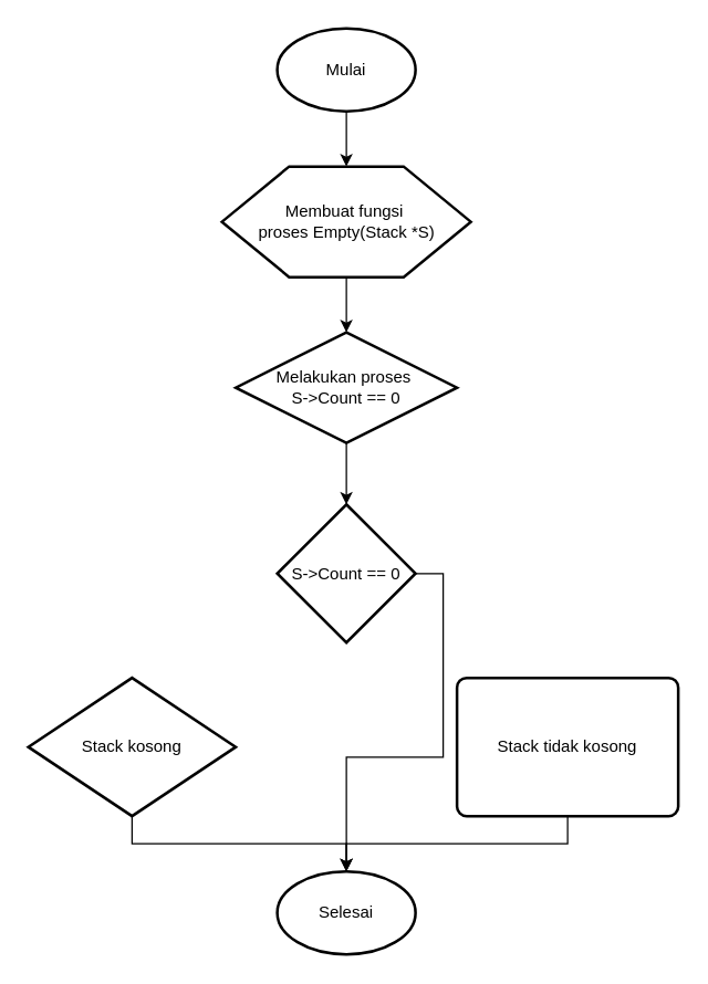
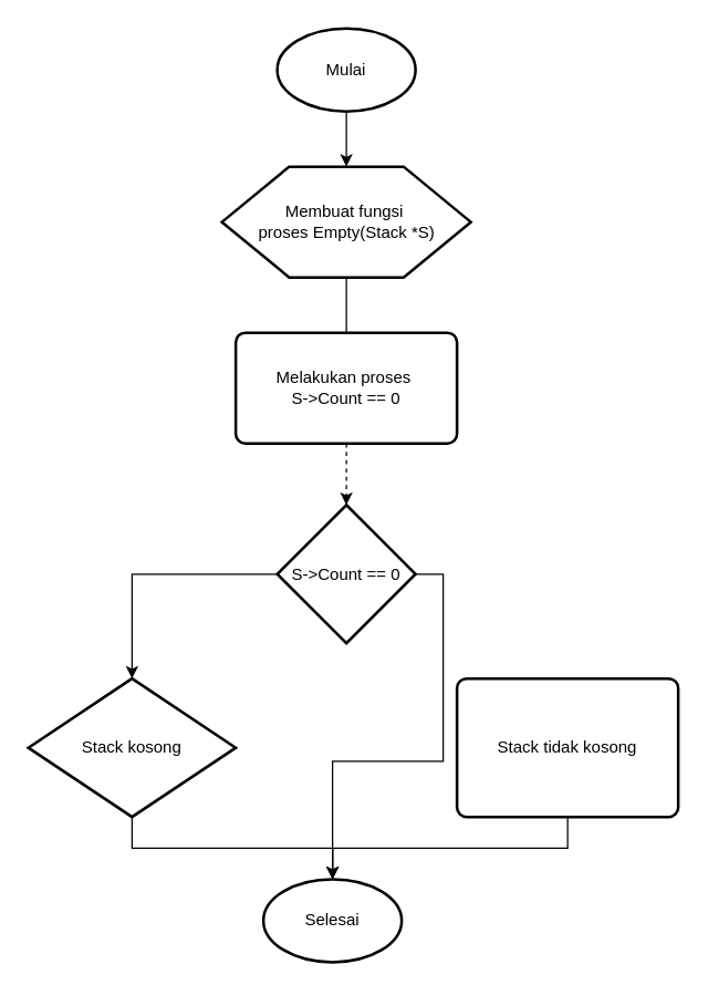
  <mxCell id="0" />
  <mxCell id="1" parent="0" />
  <mxCell id="2" style="edgeStyle=orthogonalEdgeStyle;rounded=0;orthogonalLoop=1;jettySize=auto;html=1;exitX=0.5;exitY=1;exitDx=0;exitDy=0;exitPerimeter=0;entryX=0.5;entryY=0;entryDx=0;entryDy=0;" edge="1" parent="1" source="3" target="6"><mxGeometry relative="1" as="geometry" /></mxCell>
  <mxCell id="3" value="Mulai" style="strokeWidth=2;html=1;shape=mxgraph.flowchart.start_1;whiteSpace=wrap;" vertex="1" parent="1"><mxGeometry x="200" y="20" width="100" height="60" as="geometry" /></mxCell>
- <mxCell id="4" value="Selesai" style="strokeWidth=2;html=1;shape=mxgraph.flowchart.start_1;whiteSpace=wrap;" vertex="1" parent="1"><mxGeometry x="200" y="630" width="100" height="60" as="geometry" /></mxCell>
- <mxCell id="5" style="edgeStyle=orthogonalEdgeStyle;rounded=0;orthogonalLoop=1;jettySize=auto;html=1;exitX=0.5;exitY=1;exitDx=0;exitDy=0;entryX=0.5;entryY=0;entryDx=0;entryDy=0;" edge="1" parent="1" source="6" target="7"><mxGeometry relative="1" as="geometry" /></mxCell>
+ <mxCell id="4" value="Selesai" style="strokeWidth=2;html=1;shape=mxgraph.flowchart.start_1;whiteSpace=wrap;" vertex="1" parent="1"><mxGeometry x="190" y="635" width="100" height="60" as="geometry" /></mxCell>
+ <mxCell id="5" style="edgeStyle=orthogonalEdgeStyle;rounded=0;orthogonalLoop=1;jettySize=auto;html=1;exitX=0.5;exitY=1;exitDx=0;exitDy=0;entryX=0.5;entryY=0;entryDx=0;entryDy=0;endArrow=none;" edge="1" parent="1" source="6" target="7"><mxGeometry relative="1" as="geometry" /></mxCell>
  <mxCell id="6" value="Membuat fungsi&amp;nbsp;&lt;div&gt;proses Empty(Stack *S)&lt;/div&gt;" style="verticalLabelPosition=middle;verticalAlign=middle;html=1;shape=hexagon;perimeter=hexagonPerimeter2;arcSize=6;size=0.27;strokeWidth=2;labelPosition=center;align=center;" vertex="1" parent="1"><mxGeometry x="160" y="120" width="180" height="80" as="geometry" /></mxCell>
- <mxCell id="7" value="Melakukan proses&amp;nbsp;&lt;div&gt;S-&amp;gt;Count == 0&lt;/div&gt;" style="rhombus;whiteSpace=wrap;html=1;absoluteArcSize=1;arcSize=14;strokeWidth=2;" vertex="1" parent="1"><mxGeometry x="170" y="240" width="160" height="80" as="geometry" /></mxCell>
+ <mxCell id="7" value="Melakukan proses&amp;nbsp;&lt;div&gt;S-&amp;gt;Count == 0&lt;/div&gt;" style="rounded=1;whiteSpace=wrap;html=1;absoluteArcSize=1;arcSize=14;strokeWidth=2;" vertex="1" parent="1"><mxGeometry x="170" y="240" width="160" height="80" as="geometry" /></mxCell>
+ <mxCell id="8" style="edgeStyle=orthogonalEdgeStyle;rounded=0;orthogonalLoop=1;jettySize=auto;html=1;exitX=0;exitY=0.5;exitDx=0;exitDy=0;exitPerimeter=0;entryX=0.5;entryY=0;entryDx=0;entryDy=0;" edge="1" parent="1" source="10" target="13"><mxGeometry relative="1" as="geometry" /></mxCell>
  <mxCell id="9" style="edgeStyle=orthogonalEdgeStyle;rounded=0;orthogonalLoop=1;jettySize=auto;html=1;exitX=1;exitY=0.5;exitDx=0;exitDy=0;exitPerimeter=0;" edge="1" parent="1" source="10" target="4"><mxGeometry relative="1" as="geometry" /></mxCell>
  <mxCell id="10" value="S-&amp;gt;Count == 0" style="strokeWidth=2;html=1;shape=mxgraph.flowchart.decision;whiteSpace=wrap;" vertex="1" parent="1"><mxGeometry x="200" y="364.5" width="100" height="100" as="geometry" /></mxCell>
  <mxCell id="11" value="Stack tidak kosong" style="rounded=1;whiteSpace=wrap;html=1;absoluteArcSize=1;arcSize=14;strokeWidth=2;" vertex="1" parent="1"><mxGeometry x="330" y="490" width="160" height="100" as="geometry" /></mxCell>
  <mxCell id="12" style="edgeStyle=orthogonalEdgeStyle;rounded=0;orthogonalLoop=1;jettySize=auto;html=1;exitX=0.5;exitY=1;exitDx=0;exitDy=0;" edge="1" parent="1" source="13" target="4"><mxGeometry relative="1" as="geometry" /></mxCell>
  <mxCell id="13" value="Stack kosong" style="rhombus;whiteSpace=wrap;html=1;absoluteArcSize=1;arcSize=14;strokeWidth=2;" vertex="1" parent="1"><mxGeometry x="20" y="490" width="150" height="100" as="geometry" /></mxCell>
  <mxCell id="14" style="edgeStyle=orthogonalEdgeStyle;rounded=0;orthogonalLoop=1;jettySize=auto;html=1;exitX=0.5;exitY=1;exitDx=0;exitDy=0;entryX=0.5;entryY=0;entryDx=0;entryDy=0;entryPerimeter=0;" edge="1" parent="1" source="11" target="4"><mxGeometry relative="1" as="geometry" /></mxCell>
- <mxCell id="15" style="edgeStyle=orthogonalEdgeStyle;rounded=0;orthogonalLoop=1;jettySize=auto;html=1;exitX=0.5;exitY=1;exitDx=0;exitDy=0;entryX=0.5;entryY=0;entryDx=0;entryDy=0;entryPerimeter=0;" edge="1" parent="1" source="7" target="10"><mxGeometry relative="1" as="geometry" /></mxCell>
+ <mxCell id="15" style="edgeStyle=orthogonalEdgeStyle;rounded=0;orthogonalLoop=1;jettySize=auto;html=1;exitX=0.5;exitY=1;exitDx=0;exitDy=0;entryX=0.5;entryY=0;entryDx=0;entryDy=0;entryPerimeter=0;dashed=1;" edge="1" parent="1" source="7" target="10"><mxGeometry relative="1" as="geometry" /></mxCell>
